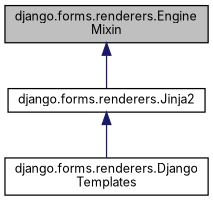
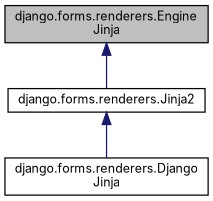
  digraph {
    fontname=Inter
    node [color=black fillcolor=white fontname=Inter fontsize=10 shape=record style=filled]
    edge [color=midnightblue dir=back fontname=Inter fontsize=10 labelfontname=Helvetica labelfontsize=10 style=solid]
-   n1 [fillcolor=grey75 fontcolor=black height=0.2 label="django.forms.renderers.Engine\lMixin" width=0.4]
+   n1 [fillcolor=grey75 fontcolor=black height=0.2 label="django.forms.renderers.Engine\lJinja" width=0.4]
    n2 [height=0.2 label="django.forms.renderers.Jinja2" width=0.4]
-   n3 [height=0.2 label="django.forms.renderers.Django\lTemplates" width=0.4]
+   n3 [height=0.2 label="django.forms.renderers.Django\lJinja" width=0.4]
    n1 -> n2
    n2 -> n3
  }
